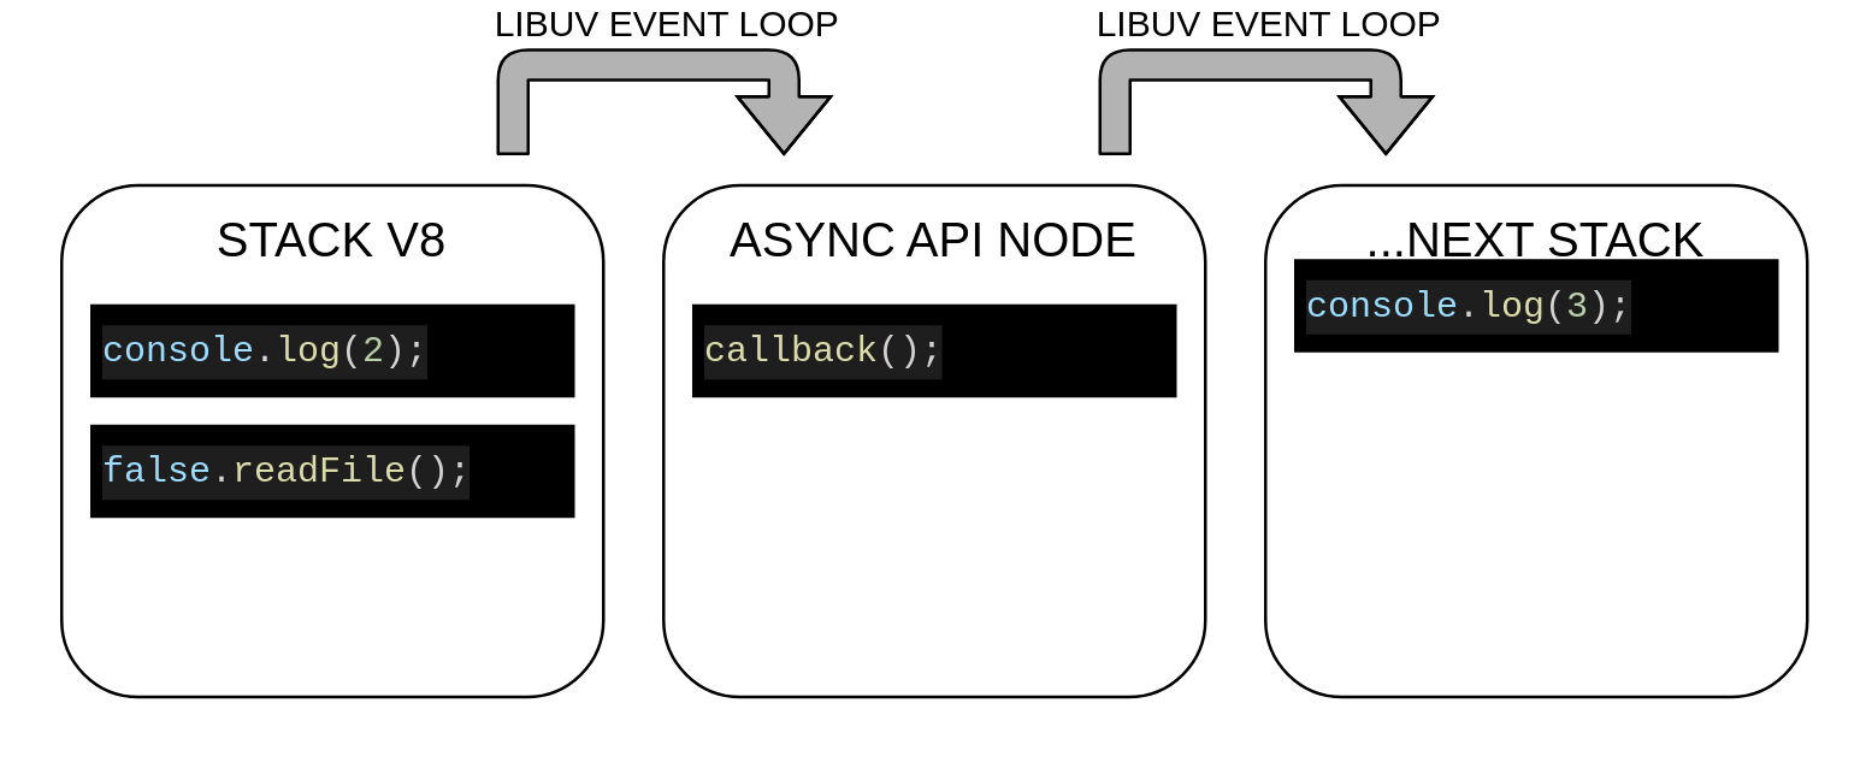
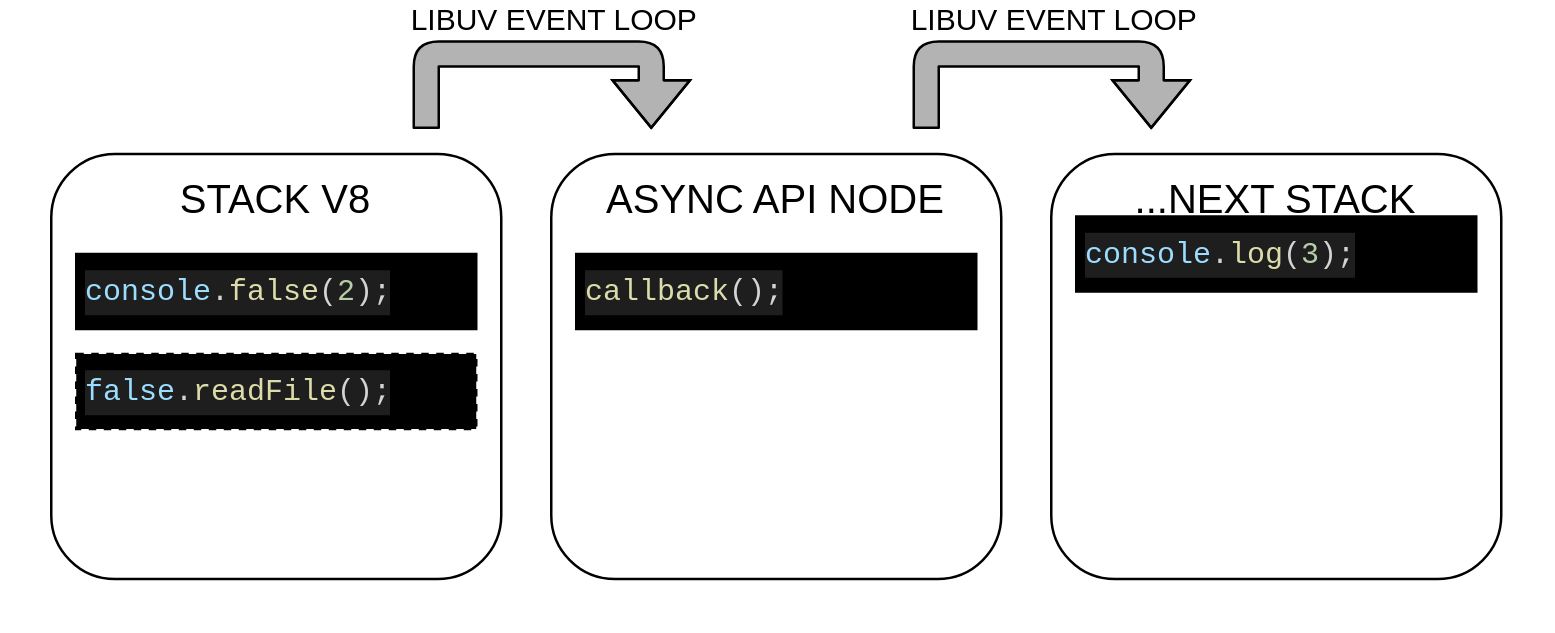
  <mxCell id="0" />
  <mxCell id="1" parent="0" />
  <mxCell id="2" value="STACK V8" style="rounded=1;whiteSpace=wrap;html=1;verticalAlign=top;fillColor=#FFFFFF;fontSize=16;spacing=4;" parent="1" vertex="1"><mxGeometry x="20" y="60" width="180" height="170" as="geometry" /></mxCell>
- <mxCell id="3" value="&lt;div style=&quot;color: rgb(212 , 212 , 212) ; background-color: rgb(30 , 30 , 30) ; font-family: &amp;quot;menlo&amp;quot; , &amp;quot;monaco&amp;quot; , &amp;quot;courier new&amp;quot; , monospace ; line-height: 18px&quot;&gt;&lt;span style=&quot;color: #9cdcfe&quot;&gt;console&lt;/span&gt;.&lt;span style=&quot;color: #dcdcaa&quot;&gt;log&lt;/span&gt;(&lt;span style=&quot;color: #b5cea8&quot;&gt;2&lt;/span&gt;);&lt;/div&gt;" style="rounded=0;whiteSpace=wrap;html=1;fillColor=#000000;align=left;spacingLeft=2;" vertex="1" parent="1"><mxGeometry x="30" y="100" width="160" height="30" as="geometry" /></mxCell>
- <mxCell id="4" value="&lt;div style=&quot;background-color: rgb(30 , 30 , 30) ; font-family: &amp;#34;menlo&amp;#34; , &amp;#34;monaco&amp;#34; , &amp;#34;courier new&amp;#34; , monospace ; line-height: 18px&quot;&gt;&lt;div style=&quot;color: rgb(212 , 212 , 212) ; font-family: &amp;#34;menlo&amp;#34; , &amp;#34;monaco&amp;#34; , &amp;#34;courier new&amp;#34; , monospace ; line-height: 18px&quot;&gt;&lt;div&gt;&lt;span style=&quot;color: #9cdcfe&quot;&gt;false&lt;/span&gt;.&lt;span style=&quot;color: #dcdcaa&quot;&gt;readFile&lt;/span&gt;();&lt;/div&gt;&lt;/div&gt;&lt;/div&gt;" style="rounded=0;whiteSpace=wrap;html=1;fillColor=#000000;align=left;spacingLeft=2;" vertex="1" parent="1"><mxGeometry x="30" y="140" width="160" height="30" as="geometry" /></mxCell>
+ <mxCell id="3" value="&lt;div style=&quot;color: rgb(212 , 212 , 212) ; background-color: rgb(30 , 30 , 30) ; font-family: &amp;quot;menlo&amp;quot; , &amp;quot;monaco&amp;quot; , &amp;quot;courier new&amp;quot; , monospace ; line-height: 18px&quot;&gt;&lt;span style=&quot;color: #9cdcfe&quot;&gt;console&lt;/span&gt;.&lt;span style=&quot;color: #dcdcaa&quot;&gt;false&lt;/span&gt;(&lt;span style=&quot;color: #b5cea8&quot;&gt;2&lt;/span&gt;);&lt;/div&gt;" style="rounded=0;whiteSpace=wrap;html=1;fillColor=#000000;align=left;spacingLeft=2;" vertex="1" parent="1"><mxGeometry x="30" y="100" width="160" height="30" as="geometry" /></mxCell>
+ <mxCell id="4" value="&lt;div style=&quot;background-color: rgb(30 , 30 , 30) ; font-family: &amp;#34;menlo&amp;#34; , &amp;#34;monaco&amp;#34; , &amp;#34;courier new&amp;#34; , monospace ; line-height: 18px&quot;&gt;&lt;div style=&quot;color: rgb(212 , 212 , 212) ; font-family: &amp;#34;menlo&amp;#34; , &amp;#34;monaco&amp;#34; , &amp;#34;courier new&amp;#34; , monospace ; line-height: 18px&quot;&gt;&lt;div&gt;&lt;span style=&quot;color: #9cdcfe&quot;&gt;false&lt;/span&gt;.&lt;span style=&quot;color: #dcdcaa&quot;&gt;readFile&lt;/span&gt;();&lt;/div&gt;&lt;/div&gt;&lt;/div&gt;" style="rounded=0;whiteSpace=wrap;html=1;fillColor=#000000;align=left;spacingLeft=2;dashed=1;" vertex="1" parent="1"><mxGeometry x="30" y="140" width="160" height="30" as="geometry" /></mxCell>
  <mxCell id="5" value="ASYNC API NODE" style="rounded=1;whiteSpace=wrap;html=1;verticalAlign=top;fillColor=#FFFFFF;fontSize=16;spacing=4;" vertex="1" parent="1"><mxGeometry x="220" y="60" width="180" height="170" as="geometry" /></mxCell>
  <mxCell id="6" value="&lt;div style=&quot;color: rgb(212 , 212 , 212) ; background-color: rgb(30 , 30 , 30) ; font-family: &amp;#34;menlo&amp;#34; , &amp;#34;monaco&amp;#34; , &amp;#34;courier new&amp;#34; , monospace ; line-height: 18px&quot;&gt;&lt;span style=&quot;color: #dcdcaa&quot;&gt;callback&lt;/span&gt;();&lt;/div&gt;" style="rounded=0;whiteSpace=wrap;html=1;fillColor=#000000;align=left;spacingLeft=2;" vertex="1" parent="1"><mxGeometry x="230" y="100" width="160" height="30" as="geometry" /></mxCell>
  <mxCell id="7" value="...NEXT STACK" style="rounded=1;whiteSpace=wrap;html=1;verticalAlign=top;fillColor=#FFFFFF;fontSize=16;spacing=4;" vertex="1" parent="1"><mxGeometry x="420" y="60" width="180" height="170" as="geometry" /></mxCell>
  <mxCell id="8" value="&lt;div style=&quot;background-color: rgb(30 , 30 , 30) ; font-family: &amp;#34;menlo&amp;#34; , &amp;#34;monaco&amp;#34; , &amp;#34;courier new&amp;#34; , monospace ; line-height: 18px&quot;&gt;&lt;span style=&quot;color: rgb(212 , 212 , 212)&quot;&gt;&lt;span style=&quot;color: #9cdcfe&quot;&gt;console&lt;/span&gt;.&lt;span style=&quot;color: #dcdcaa&quot;&gt;log&lt;/span&gt;(&lt;/span&gt;&lt;font color=&quot;#b5cea8&quot;&gt;3&lt;/font&gt;&lt;font color=&quot;#d4d4d4&quot;&gt;);&lt;/font&gt;&lt;/div&gt;" style="rounded=0;whiteSpace=wrap;html=1;fillColor=#000000;align=left;spacingLeft=2;" vertex="1" parent="1"><mxGeometry x="430" y="85" width="160" height="30" as="geometry" /></mxCell>
  <mxCell id="9" value="" style="shape=flexArrow;endArrow=classic;html=1;fontColor=none;fillColor=#B3B3B3;comic=0;strokeColor=#000000;" edge="1" parent="1"><mxGeometry width="50" height="50" relative="1" as="geometry"><mxPoint x="370" y="50" as="sourcePoint" /><mxPoint x="460" y="50" as="targetPoint" /><Array as="points"><mxPoint x="370" y="20" /><mxPoint x="460" y="20" /></Array></mxGeometry></mxCell>
  <mxCell id="10" value="LIBUV EVENT LOOP" style="text;html=1;align=center;verticalAlign=bottom;resizable=0;points=[];fontColor=none;labelPosition=center;verticalLabelPosition=top;spacingTop=0;spacingBottom=6;" vertex="1" connectable="0" parent="9"><mxGeometry x="-0.28" y="-1" relative="1" as="geometry"><mxPoint x="26" as="offset" /></mxGeometry></mxCell>
  <mxCell id="11" value="" style="shape=flexArrow;endArrow=classic;html=1;fontColor=none;fillColor=#B3B3B3;comic=0;strokeColor=#000000;" edge="1" parent="1"><mxGeometry width="50" height="50" relative="1" as="geometry"><mxPoint x="170" y="50" as="sourcePoint" /><mxPoint x="260" y="50" as="targetPoint" /><Array as="points"><mxPoint x="170" y="20" /><mxPoint x="260" y="20" /></Array></mxGeometry></mxCell>
  <mxCell id="12" value="LIBUV EVENT LOOP" style="text;html=1;align=center;verticalAlign=bottom;resizable=0;points=[];fontColor=none;labelPosition=center;verticalLabelPosition=top;spacingTop=0;spacingBottom=6;" vertex="1" connectable="0" parent="11"><mxGeometry x="-0.28" y="-1" relative="1" as="geometry"><mxPoint x="26" as="offset" /></mxGeometry></mxCell>
